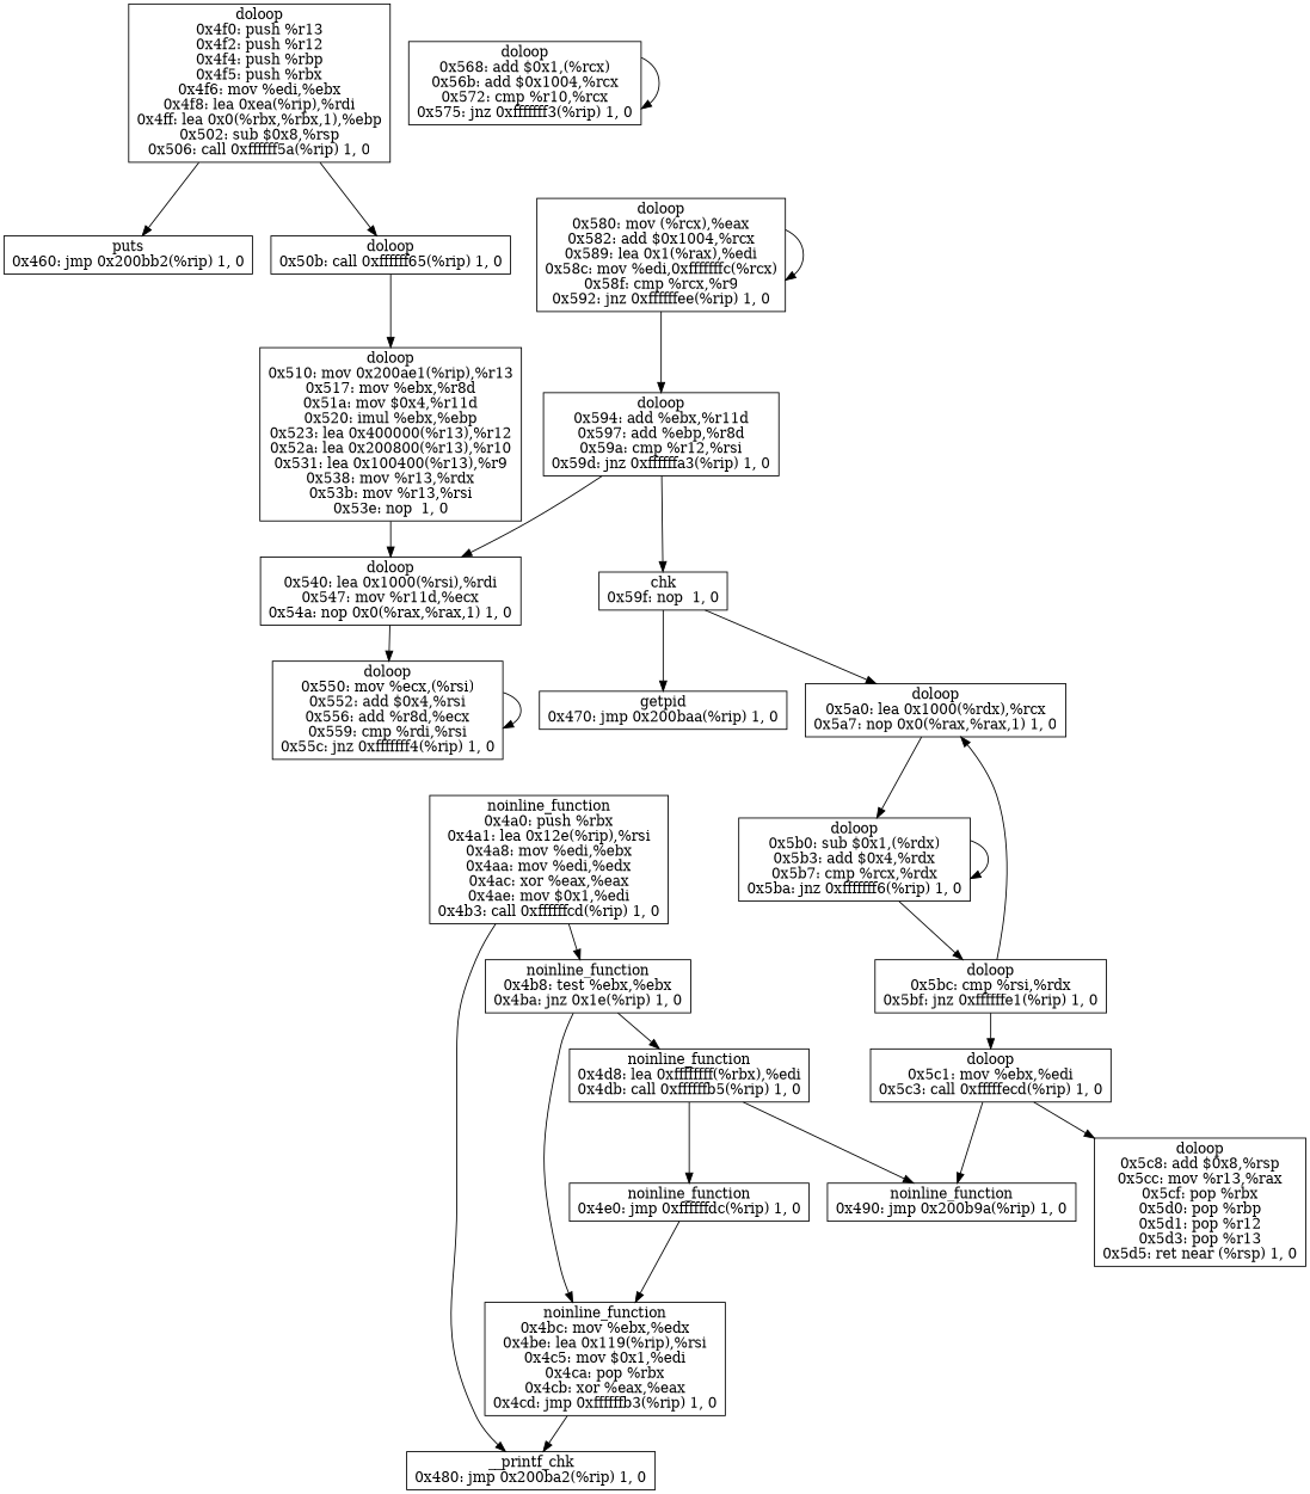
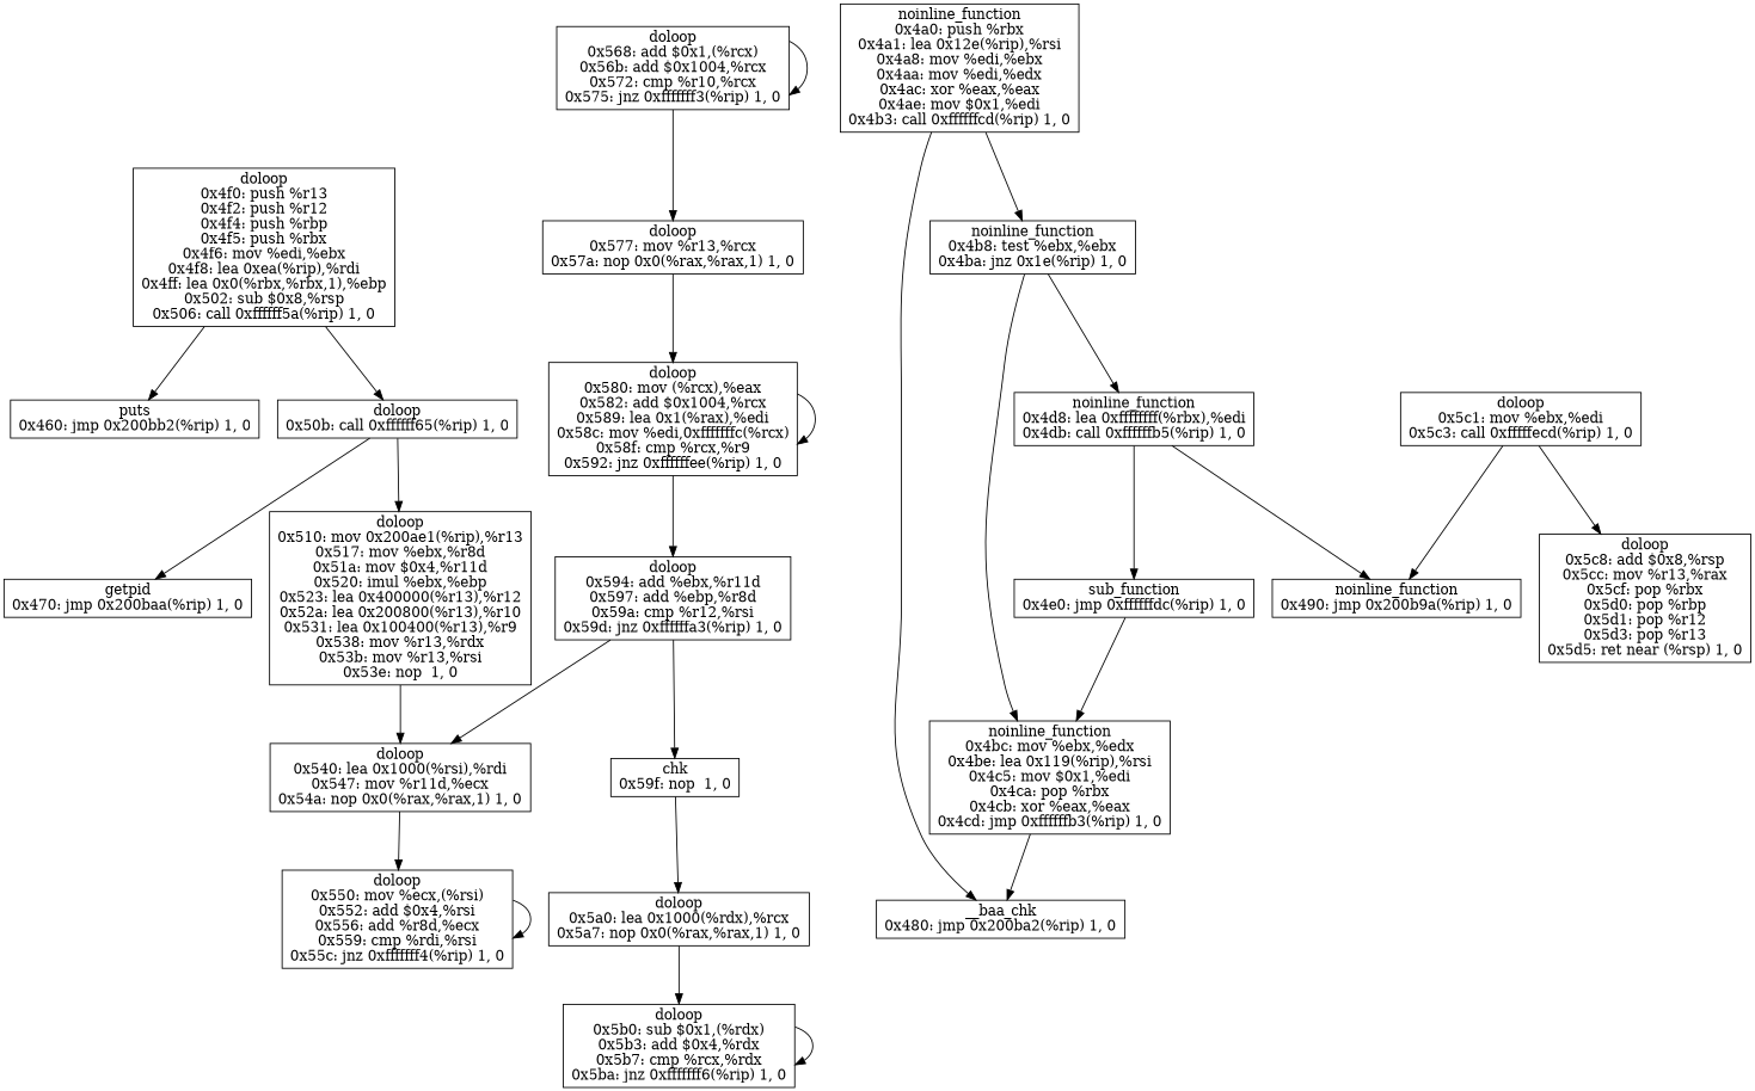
  digraph {
    node [shape=box style=solid]
    edge [color=black style=solid]
    n1 [label="puts\n0x460: jmp 0x200bb2(%rip) 1, 0"]
    n2 [label="getpid\n0x470: jmp 0x200baa(%rip) 1, 0"]
-   n3 [label="__printf_chk\n0x480: jmp 0x200ba2(%rip) 1, 0"]
+   n3 [label="__baa_chk\n0x480: jmp 0x200ba2(%rip) 1, 0"]
    n4 [label="noinline_function\n0x490: jmp 0x200b9a(%rip) 1, 0"]
    n5 [label="noinline_function\n0x4a0: push %rbx\n0x4a1: lea 0x12e(%rip),%rsi\n0x4a8: mov %edi,%ebx\n0x4aa: mov %edi,%edx\n0x4ac: xor %eax,%eax\n0x4ae: mov $0x1,%edi\n0x4b3: call 0xffffffcd(%rip) 1, 0"]
    n6 [label="noinline_function\n0x4b8: test %ebx,%ebx\n0x4ba: jnz 0x1e(%rip) 1, 0"]
    n7 [label="noinline_function\n0x4bc: mov %ebx,%edx\n0x4be: lea 0x119(%rip),%rsi\n0x4c5: mov $0x1,%edi\n0x4ca: pop %rbx\n0x4cb: xor %eax,%eax\n0x4cd: jmp 0xffffffb3(%rip) 1, 0"]
    n8 [label="noinline_function\n0x4d8: lea 0xffffffff(%rbx),%edi\n0x4db: call 0xffffffb5(%rip) 1, 0"]
-   n9 [label="noinline_function\n0x4e0: jmp 0xffffffdc(%rip) 1, 0"]
+   n9 [label="sub_function\n0x4e0: jmp 0xffffffdc(%rip) 1, 0"]
    n10 [label="doloop\n0x4f0: push %r13\n0x4f2: push %r12\n0x4f4: push %rbp\n0x4f5: push %rbx\n0x4f6: mov %edi,%ebx\n0x4f8: lea 0xea(%rip),%rdi\n0x4ff: lea 0x0(%rbx,%rbx,1),%ebp\n0x502: sub $0x8,%rsp\n0x506: call 0xffffff5a(%rip) 1, 0"]
    n11 [label="doloop\n0x50b: call 0xffffff65(%rip) 1, 0"]
    n12 [label="doloop\n0x510: mov 0x200ae1(%rip),%r13\n0x517: mov %ebx,%r8d\n0x51a: mov $0x4,%r11d\n0x520: imul %ebx,%ebp\n0x523: lea 0x400000(%r13),%r12\n0x52a: lea 0x200800(%r13),%r10\n0x531: lea 0x100400(%r13),%r9\n0x538: mov %r13,%rdx\n0x53b: mov %r13,%rsi\n0x53e: nop  1, 0"]
    n13 [label="doloop\n0x540: lea 0x1000(%rsi),%rdi\n0x547: mov %r11d,%ecx\n0x54a: nop 0x0(%rax,%rax,1) 1, 0"]
    n14 [label="doloop\n0x550: mov %ecx,(%rsi)\n0x552: add $0x4,%rsi\n0x556: add %r8d,%ecx\n0x559: cmp %rdi,%rsi\n0x55c: jnz 0xfffffff4(%rip) 1, 0"]
    n15 [label="doloop\n0x568: add $0x1,(%rcx)\n0x56b: add $0x1004,%rcx\n0x572: cmp %r10,%rcx\n0x575: jnz 0xfffffff3(%rip) 1, 0"]
+   n16 [label="doloop\n0x577: mov %r13,%rcx\n0x57a: nop 0x0(%rax,%rax,1) 1, 0"]
    n17 [label="doloop\n0x580: mov (%rcx),%eax\n0x582: add $0x1004,%rcx\n0x589: lea 0x1(%rax),%edi\n0x58c: mov %edi,0xfffffffc(%rcx)\n0x58f: cmp %rcx,%r9\n0x592: jnz 0xffffffee(%rip) 1, 0"]
    n18 [label="doloop\n0x594: add %ebx,%r11d\n0x597: add %ebp,%r8d\n0x59a: cmp %r12,%rsi\n0x59d: jnz 0xffffffa3(%rip) 1, 0"]
    n19 [label="chk\n0x59f: nop  1, 0"]
    n20 [label="doloop\n0x5a0: lea 0x1000(%rdx),%rcx\n0x5a7: nop 0x0(%rax,%rax,1) 1, 0"]
    n21 [label="doloop\n0x5b0: sub $0x1,(%rdx)\n0x5b3: add $0x4,%rdx\n0x5b7: cmp %rcx,%rdx\n0x5ba: jnz 0xfffffff6(%rip) 1, 0"]
-   n22 [label="doloop\n0x5bc: cmp %rsi,%rdx\n0x5bf: jnz 0xffffffe1(%rip) 1, 0"]
    n23 [label="doloop\n0x5c1: mov %ebx,%edi\n0x5c3: call 0xfffffecd(%rip) 1, 0"]
    n24 [label="doloop\n0x5c8: add $0x8,%rsp\n0x5cc: mov %r13,%rax\n0x5cf: pop %rbx\n0x5d0: pop %rbp\n0x5d1: pop %r12\n0x5d3: pop %r13\n0x5d5: ret near (%rsp) 1, 0"]
    n5 -> n3
    n5 -> n6
    n6 -> n7
    n6 -> n8
    n7 -> n3
    n8 -> n4
    n8 -> n9
    n9 -> n7
    n10 -> n1
    n10 -> n11
-   n19 -> n2
+   n11 -> n2
    n11 -> n12
    n12 -> n13
    n13 -> n14
    n14 -> n14
    n15 -> n15
+   n15 -> n16
+   n16 -> n17
    n17 -> n17
    n17 -> n18
    n18 -> n13
    n18 -> n19
    n19 -> n20
    n20 -> n21
    n21 -> n21
-   n21 -> n22
-   n22 -> n20
-   n22 -> n23
    n23 -> n4
    n23 -> n24
  }
